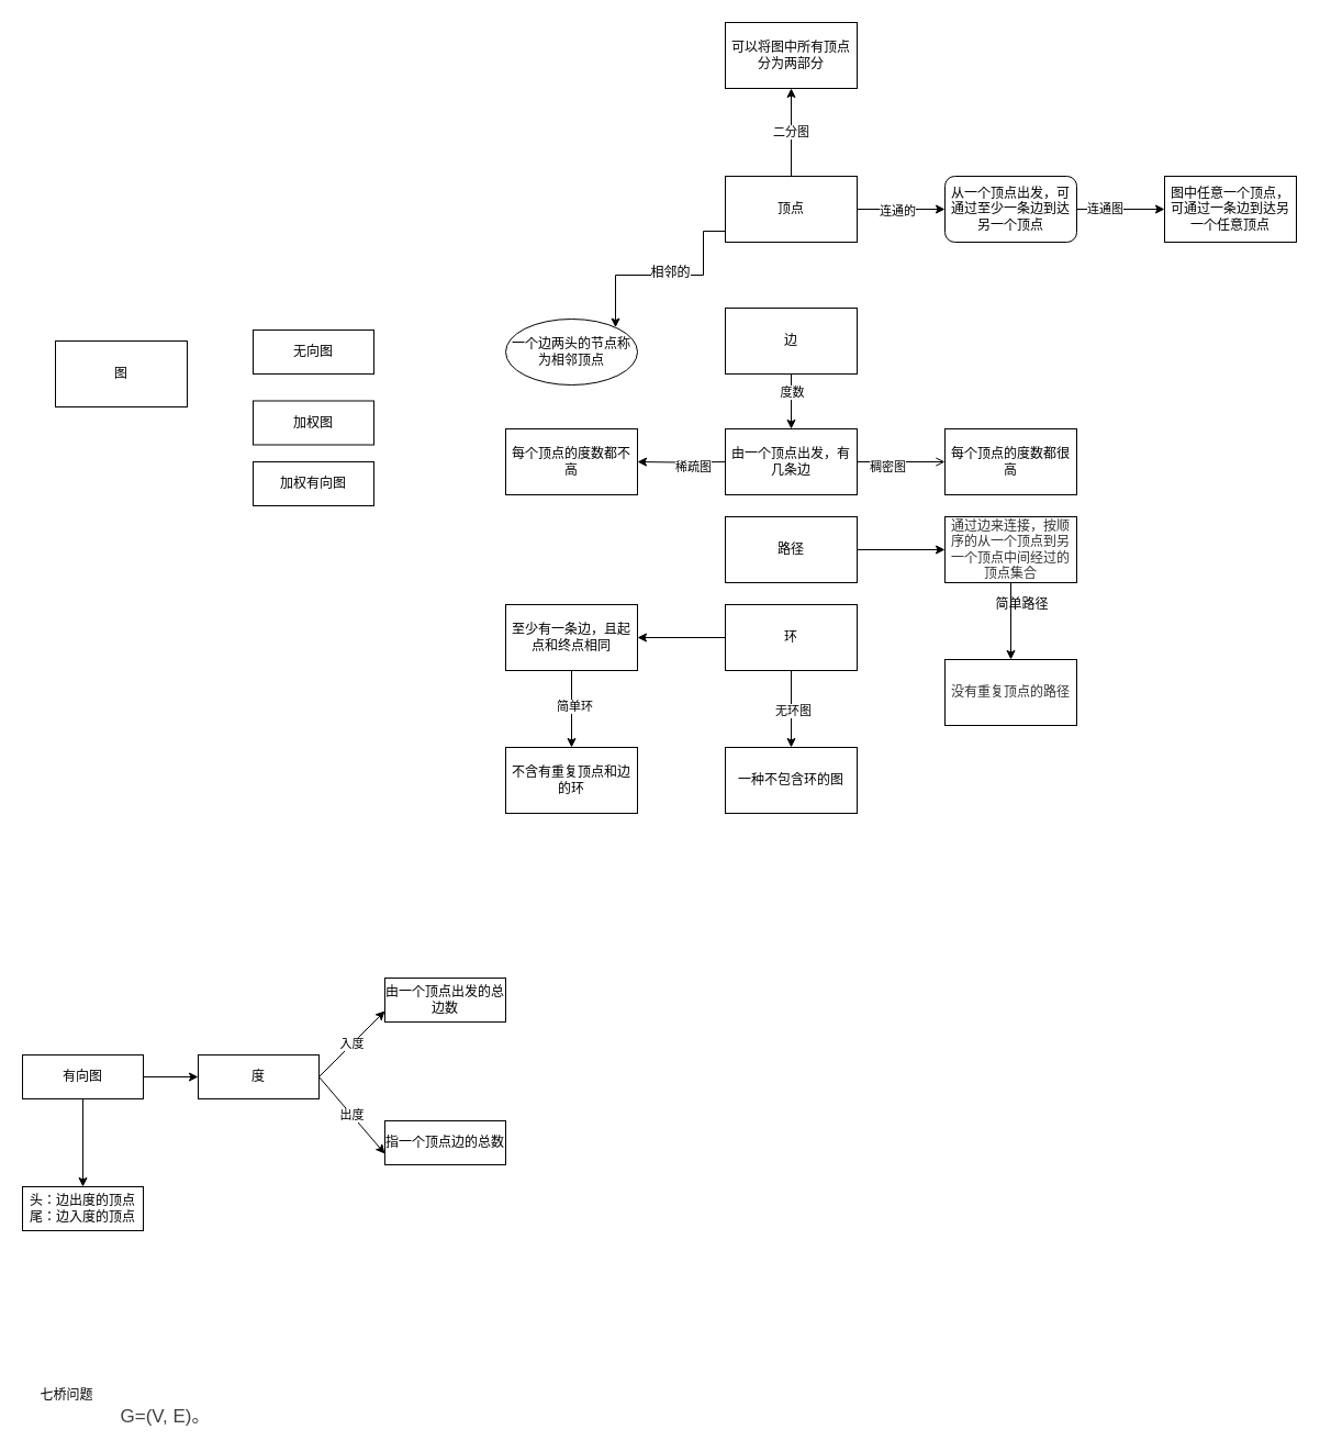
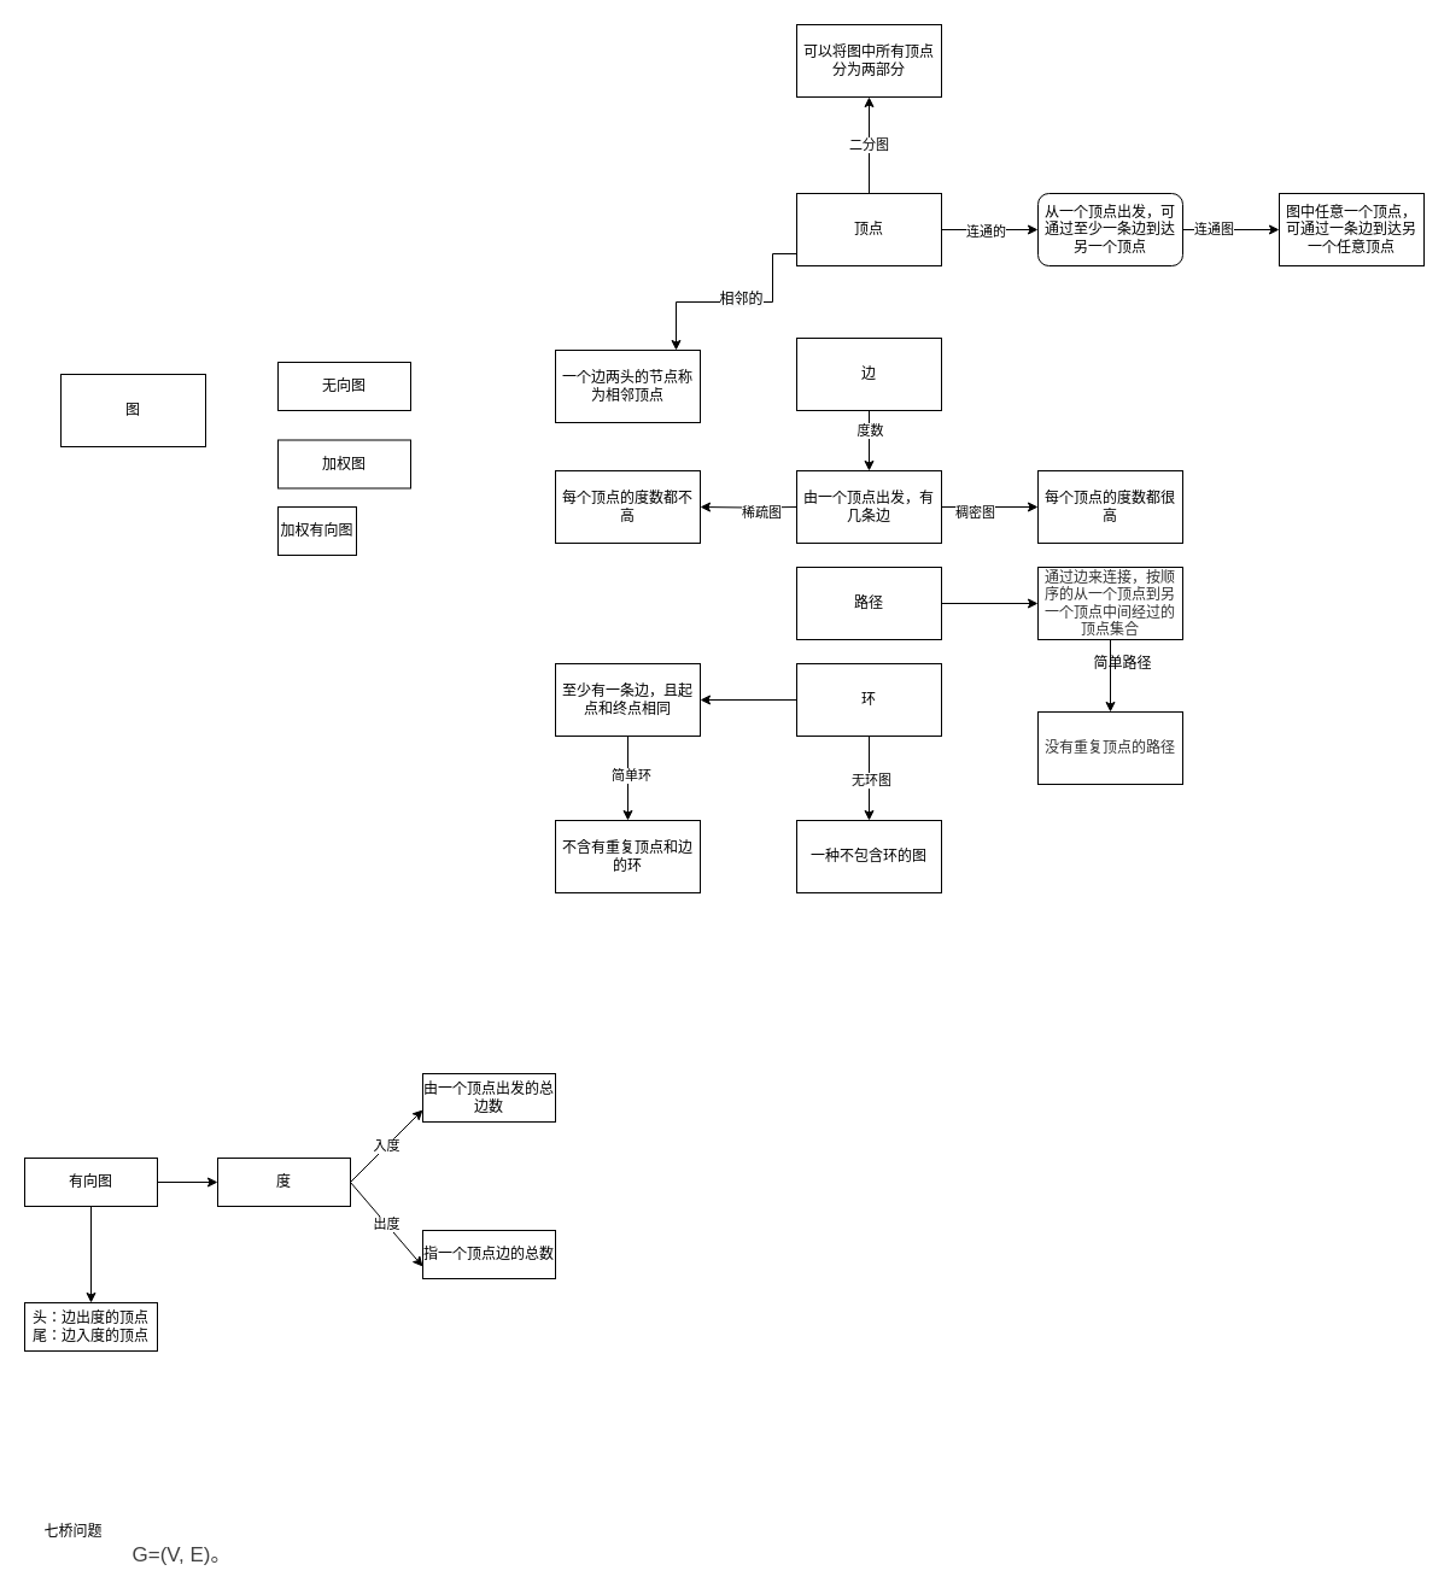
  <mxCell id="0" />
  <mxCell id="1" parent="0" />
  <mxCell id="2" value="图" style="rounded=0;whiteSpace=wrap;html=1;" vertex="1" parent="1"><mxGeometry x="50" y="310" width="120" height="60" as="geometry" /></mxCell>
  <mxCell id="3" value="" style="edgeStyle=orthogonalEdgeStyle;rounded=0;orthogonalLoop=1;jettySize=auto;html=1;" edge="1" parent="1" source="5" target="47"><mxGeometry relative="1" as="geometry" /></mxCell>
  <mxCell id="4" value="" style="edgeStyle=orthogonalEdgeStyle;rounded=0;orthogonalLoop=1;jettySize=auto;html=1;" edge="1" parent="1" source="5" target="52"><mxGeometry relative="1" as="geometry" /></mxCell>
  <mxCell id="5" value="有向图" style="rounded=0;whiteSpace=wrap;html=1;" vertex="1" parent="1"><mxGeometry x="20" y="960" width="110" height="40" as="geometry" /></mxCell>
  <mxCell id="6" value="无向图" style="rounded=0;whiteSpace=wrap;html=1;" vertex="1" parent="1"><mxGeometry x="230" y="300" width="110" height="40" as="geometry" /></mxCell>
  <mxCell id="7" value="加权图" style="rounded=0;whiteSpace=wrap;html=1;" vertex="1" parent="1"><mxGeometry x="230" y="364.5" width="110" height="40" as="geometry" /></mxCell>
- <mxCell id="8" value="加权有向图" style="rounded=0;whiteSpace=wrap;html=1;" vertex="1" parent="1"><mxGeometry x="230" y="420" width="110" height="40" as="geometry" /></mxCell>
+ <mxCell id="8" value="加权有向图" style="rounded=0;whiteSpace=wrap;html=1;" vertex="1" parent="1"><mxGeometry x="230" y="420" width="65" height="40" as="geometry" /></mxCell>
  <mxCell id="9" value="" style="edgeStyle=orthogonalEdgeStyle;rounded=0;orthogonalLoop=1;jettySize=auto;html=1;" edge="1" parent="1" source="13" target="41"><mxGeometry relative="1" as="geometry" /></mxCell>
  <mxCell id="10" value="连通的" style="edgeLabel;html=1;align=center;verticalAlign=middle;resizable=0;points=[];" vertex="1" connectable="0" parent="9"><mxGeometry x="-0.1" y="-1" relative="1" as="geometry"><mxPoint as="offset" /></mxGeometry></mxCell>
  <mxCell id="11" value="" style="edgeStyle=orthogonalEdgeStyle;rounded=0;orthogonalLoop=1;jettySize=auto;html=1;" edge="1" parent="1" source="13" target="46"><mxGeometry relative="1" as="geometry" /></mxCell>
  <mxCell id="12" value="二分图" style="edgeLabel;html=1;align=center;verticalAlign=middle;resizable=0;points=[];" vertex="1" connectable="0" parent="11"><mxGeometry x="0.025" y="1" relative="1" as="geometry"><mxPoint as="offset" /></mxGeometry></mxCell>
  <mxCell id="13" value="顶点" style="rounded=0;whiteSpace=wrap;html=1;" vertex="1" parent="1"><mxGeometry x="660" y="160" width="120" height="60" as="geometry" /></mxCell>
  <mxCell id="14" value="" style="edgeStyle=orthogonalEdgeStyle;rounded=0;orthogonalLoop=1;jettySize=auto;html=1;exitX=0;exitY=0.5;exitDx=0;exitDy=0;" edge="1" parent="1" source="13" target="19"><mxGeometry relative="1" as="geometry"><Array as="points"><mxPoint x="660" y="210" /><mxPoint x="640" y="210" /><mxPoint x="640" y="250" /><mxPoint x="560" y="250" /></Array></mxGeometry></mxCell>
  <mxCell id="15" value="&lt;span style=&quot;font-size: 12px ; background-color: rgb(248 , 249 , 250)&quot;&gt;相邻的&lt;/span&gt;" style="edgeLabel;html=1;align=center;verticalAlign=middle;resizable=0;points=[];" vertex="1" connectable="0" parent="14"><mxGeometry x="0.067" y="-3" relative="1" as="geometry"><mxPoint as="offset" /></mxGeometry></mxCell>
  <mxCell id="16" value="" style="edgeStyle=orthogonalEdgeStyle;rounded=0;orthogonalLoop=1;jettySize=auto;html=1;" edge="1" parent="1" source="18" target="20"><mxGeometry relative="1" as="geometry" /></mxCell>
  <mxCell id="17" value="度数" style="edgeLabel;html=1;align=center;verticalAlign=middle;resizable=0;points=[];" vertex="1" connectable="0" parent="16"><mxGeometry x="-0.36" relative="1" as="geometry"><mxPoint as="offset" /></mxGeometry></mxCell>
  <mxCell id="18" value="边" style="rounded=0;whiteSpace=wrap;html=1;" vertex="1" parent="1"><mxGeometry x="660" y="280" width="120" height="60" as="geometry" /></mxCell>
- <mxCell id="19" value="一个边两头的节点称为相邻顶点" style="ellipse;whiteSpace=wrap;html=1;" vertex="1" parent="1"><mxGeometry x="460" y="290" width="120" height="60" as="geometry" /></mxCell>
+ <mxCell id="19" value="一个边两头的节点称为相邻顶点" style="rounded=0;whiteSpace=wrap;html=1;" vertex="1" parent="1"><mxGeometry x="460" y="290" width="120" height="60" as="geometry" /></mxCell>
  <mxCell id="20" value="由一个顶点出发，有几条边" style="rounded=0;whiteSpace=wrap;html=1;" vertex="1" parent="1"><mxGeometry x="660" y="390" width="120" height="60" as="geometry" /></mxCell>
  <mxCell id="21" value="" style="edgeStyle=orthogonalEdgeStyle;rounded=0;orthogonalLoop=1;jettySize=auto;html=1;" edge="1" parent="1" target="44"><mxGeometry relative="1" as="geometry"><mxPoint x="660" y="420" as="sourcePoint" /></mxGeometry></mxCell>
  <mxCell id="22" value="稀疏图" style="edgeLabel;html=1;align=center;verticalAlign=middle;resizable=0;points=[];" vertex="1" connectable="0" parent="21"><mxGeometry x="-0.25" y="4" relative="1" as="geometry"><mxPoint as="offset" /></mxGeometry></mxCell>
- <mxCell id="23" value="" style="edgeStyle=orthogonalEdgeStyle;rounded=0;orthogonalLoop=1;jettySize=auto;html=1;endArrow=open;" edge="1" parent="1" source="20" target="45"><mxGeometry relative="1" as="geometry"><mxPoint x="920" y="390" as="sourcePoint" /></mxGeometry></mxCell>
+ <mxCell id="23" value="" style="edgeStyle=orthogonalEdgeStyle;rounded=0;orthogonalLoop=1;jettySize=auto;html=1;" edge="1" parent="1" source="20" target="45"><mxGeometry relative="1" as="geometry"><mxPoint x="920" y="390" as="sourcePoint" /></mxGeometry></mxCell>
  <mxCell id="24" value="稠密图" style="edgeLabel;html=1;align=center;verticalAlign=middle;resizable=0;points=[];" vertex="1" connectable="0" parent="23"><mxGeometry x="-0.325" y="-4" relative="1" as="geometry"><mxPoint as="offset" /></mxGeometry></mxCell>
  <mxCell id="25" value="" style="edgeStyle=orthogonalEdgeStyle;rounded=0;orthogonalLoop=1;jettySize=auto;html=1;" edge="1" parent="1" source="26" target="28"><mxGeometry relative="1" as="geometry" /></mxCell>
  <mxCell id="26" value="路径" style="rounded=0;whiteSpace=wrap;html=1;" vertex="1" parent="1"><mxGeometry x="660" y="470" width="120" height="60" as="geometry" /></mxCell>
  <mxCell id="27" value="" style="edgeStyle=orthogonalEdgeStyle;rounded=0;orthogonalLoop=1;jettySize=auto;html=1;" edge="1" parent="1" source="28" target="29"><mxGeometry relative="1" as="geometry" /></mxCell>
  <mxCell id="28" value="&lt;span style=&quot;color: rgb(51 , 51 , 51) ; font-family: &amp;#34;verdana&amp;#34; , &amp;#34;arial&amp;#34; , &amp;#34;helvetica&amp;#34; , sans-serif ; text-align: left ; background-color: rgb(255 , 255 , 255)&quot;&gt;&lt;font style=&quot;font-size: 12px&quot;&gt;通过边来连接，按顺序的从一个顶点到另一个顶点中间经过的顶点集合&lt;/font&gt;&lt;/span&gt;" style="rounded=0;whiteSpace=wrap;html=1;" vertex="1" parent="1"><mxGeometry x="860" y="470" width="120" height="60" as="geometry" /></mxCell>
- <mxCell id="29" value="&lt;span style=&quot;color: rgb(51 , 51 , 51) ; font-family: &amp;#34;verdana&amp;#34; , &amp;#34;arial&amp;#34; , &amp;#34;helvetica&amp;#34; , sans-serif ; text-align: left ; background-color: rgb(255 , 255 , 255)&quot;&gt;&lt;font style=&quot;font-size: 12px&quot;&gt;没有重复顶点的路径&lt;/font&gt;&lt;/span&gt;" style="rounded=0;whiteSpace=wrap;html=1;" vertex="1" parent="1"><mxGeometry x="860" y="600" width="120" height="60" as="geometry" /></mxCell>
+ <mxCell id="29" value="&lt;span style=&quot;color: rgb(51 , 51 , 51) ; font-family: &amp;#34;verdana&amp;#34; , &amp;#34;arial&amp;#34; , &amp;#34;helvetica&amp;#34; , sans-serif ; text-align: left ; background-color: rgb(255 , 255 , 255)&quot;&gt;&lt;font style=&quot;font-size: 12px&quot;&gt;没有重复顶点的路径&lt;/font&gt;&lt;/span&gt;" style="rounded=0;whiteSpace=wrap;html=1;" vertex="1" parent="1"><mxGeometry x="860" y="590" width="120" height="60" as="geometry" /></mxCell>
  <mxCell id="30" value="简单路径" style="text;html=1;align=center;verticalAlign=middle;resizable=0;points=[];autosize=1;" vertex="1" parent="1"><mxGeometry x="900" y="540" width="60" height="20" as="geometry" /></mxCell>
  <mxCell id="31" value="" style="edgeStyle=orthogonalEdgeStyle;rounded=0;orthogonalLoop=1;jettySize=auto;html=1;" edge="1" parent="1" source="34" target="37"><mxGeometry relative="1" as="geometry" /></mxCell>
  <mxCell id="32" value="" style="edgeStyle=orthogonalEdgeStyle;rounded=0;orthogonalLoop=1;jettySize=auto;html=1;" edge="1" parent="1" source="34" target="43"><mxGeometry relative="1" as="geometry" /></mxCell>
  <mxCell id="33" value="无环图" style="edgeLabel;html=1;align=center;verticalAlign=middle;resizable=0;points=[];" vertex="1" connectable="0" parent="32"><mxGeometry x="0.025" y="1" relative="1" as="geometry"><mxPoint as="offset" /></mxGeometry></mxCell>
  <mxCell id="34" value="环" style="rounded=0;whiteSpace=wrap;html=1;" vertex="1" parent="1"><mxGeometry x="660" y="550" width="120" height="60" as="geometry" /></mxCell>
  <mxCell id="35" value="" style="edgeStyle=orthogonalEdgeStyle;rounded=0;orthogonalLoop=1;jettySize=auto;html=1;" edge="1" parent="1" source="37" target="38"><mxGeometry relative="1" as="geometry" /></mxCell>
  <mxCell id="36" value="简单环" style="edgeLabel;html=1;align=center;verticalAlign=middle;resizable=0;points=[];" vertex="1" connectable="0" parent="35"><mxGeometry x="-0.075" y="2" relative="1" as="geometry"><mxPoint as="offset" /></mxGeometry></mxCell>
  <mxCell id="37" value="至少有一条边，且起点和终点相同" style="rounded=0;whiteSpace=wrap;html=1;" vertex="1" parent="1"><mxGeometry x="460" y="550" width="120" height="60" as="geometry" /></mxCell>
  <mxCell id="38" value="不含有重复顶点和边的环" style="rounded=0;whiteSpace=wrap;html=1;" vertex="1" parent="1"><mxGeometry x="460" y="680" width="120" height="60" as="geometry" /></mxCell>
  <mxCell id="39" value="" style="edgeStyle=orthogonalEdgeStyle;rounded=0;orthogonalLoop=1;jettySize=auto;html=1;" edge="1" parent="1" source="41" target="42"><mxGeometry relative="1" as="geometry" /></mxCell>
  <mxCell id="40" value="连通图" style="edgeLabel;html=1;align=center;verticalAlign=middle;resizable=0;points=[];" vertex="1" connectable="0" parent="39"><mxGeometry x="-0.375" y="1" relative="1" as="geometry"><mxPoint as="offset" /></mxGeometry></mxCell>
  <mxCell id="41" value="从一个顶点出发，可通过至少一条边到达另一个顶点" style="whiteSpace=wrap;html=1;rounded=1;" vertex="1" parent="1"><mxGeometry x="860" y="160" width="120" height="60" as="geometry" /></mxCell>
  <mxCell id="42" value="图中任意一个顶点，可通过一条边到达另一个任意顶点" style="rounded=0;whiteSpace=wrap;html=1;" vertex="1" parent="1"><mxGeometry x="1060" y="160" width="120" height="60" as="geometry" /></mxCell>
  <mxCell id="43" value="一种不包含环的图" style="rounded=0;whiteSpace=wrap;html=1;" vertex="1" parent="1"><mxGeometry x="660" y="680" width="120" height="60" as="geometry" /></mxCell>
  <mxCell id="44" value="每个顶点的度数都不高" style="rounded=0;whiteSpace=wrap;html=1;" vertex="1" parent="1"><mxGeometry x="460" y="390" width="120" height="60" as="geometry" /></mxCell>
  <mxCell id="45" value="每个顶点的度数都很高" style="rounded=0;whiteSpace=wrap;html=1;" vertex="1" parent="1"><mxGeometry x="860" y="390" width="120" height="60" as="geometry" /></mxCell>
  <mxCell id="46" value="可以将图中所有顶点分为两部分" style="rounded=0;whiteSpace=wrap;html=1;" vertex="1" parent="1"><mxGeometry x="660" y="20" width="120" height="60" as="geometry" /></mxCell>
  <mxCell id="47" value="度" style="rounded=0;whiteSpace=wrap;html=1;" vertex="1" parent="1"><mxGeometry x="180" y="960" width="110" height="40" as="geometry" /></mxCell>
  <mxCell id="48" value="由一个顶点出发的总边数" style="rounded=0;whiteSpace=wrap;html=1;" vertex="1" parent="1"><mxGeometry x="350" y="890" width="110" height="40" as="geometry" /></mxCell>
  <mxCell id="49" value="指一个顶点边的总数" style="rounded=0;whiteSpace=wrap;html=1;" vertex="1" parent="1"><mxGeometry x="350" y="1020" width="110" height="40" as="geometry" /></mxCell>
  <mxCell id="50" value="入度" style="endArrow=classic;html=1;exitX=1;exitY=0.5;exitDx=0;exitDy=0;entryX=0;entryY=0.75;entryDx=0;entryDy=0;" edge="1" parent="1" source="47" target="48"><mxGeometry width="50" height="50" relative="1" as="geometry"><mxPoint x="460" y="1000" as="sourcePoint" /><mxPoint x="510" y="950" as="targetPoint" /></mxGeometry></mxCell>
  <mxCell id="51" value="出度" style="endArrow=classic;html=1;exitX=1;exitY=0.5;exitDx=0;exitDy=0;entryX=0;entryY=0.75;entryDx=0;entryDy=0;" edge="1" parent="1" source="47" target="49"><mxGeometry width="50" height="50" relative="1" as="geometry"><mxPoint x="300" y="990" as="sourcePoint" /><mxPoint x="350" y="930" as="targetPoint" /></mxGeometry></mxCell>
  <mxCell id="52" value="头：边出度的顶点&lt;br&gt;尾：边入度的顶点" style="rounded=0;whiteSpace=wrap;html=1;" vertex="1" parent="1"><mxGeometry x="20" y="1080" width="110" height="40" as="geometry" /></mxCell>
  <mxCell id="53" value="七桥问题" style="text;html=1;align=center;verticalAlign=middle;resizable=0;points=[];autosize=1;" vertex="1" parent="1"><mxGeometry x="30" y="1260" width="60" height="20" as="geometry" /></mxCell>
  <mxCell id="54" value="&lt;span style=&quot;color: rgb(65 , 65 , 65) ; font-family: , , &amp;#34;segoe ui&amp;#34; , &amp;#34;roboto&amp;#34; , &amp;#34;helvetica neue&amp;#34; , &amp;#34;helvetica&amp;#34; , &amp;#34;pingfang sc&amp;#34; , &amp;#34;hiragino sans gb&amp;#34; , &amp;#34;microsoft yahei&amp;#34; , &amp;#34;simsun&amp;#34; , sans-serif ; font-size: 17px ; background-color: rgb(255 , 255 , 255)&quot;&gt;G=(V, E)。&lt;/span&gt;" style="text;html=1;align=center;verticalAlign=middle;resizable=0;points=[];autosize=1;" vertex="1" parent="1"><mxGeometry x="100" y="1280" width="100" height="20" as="geometry" /></mxCell>
